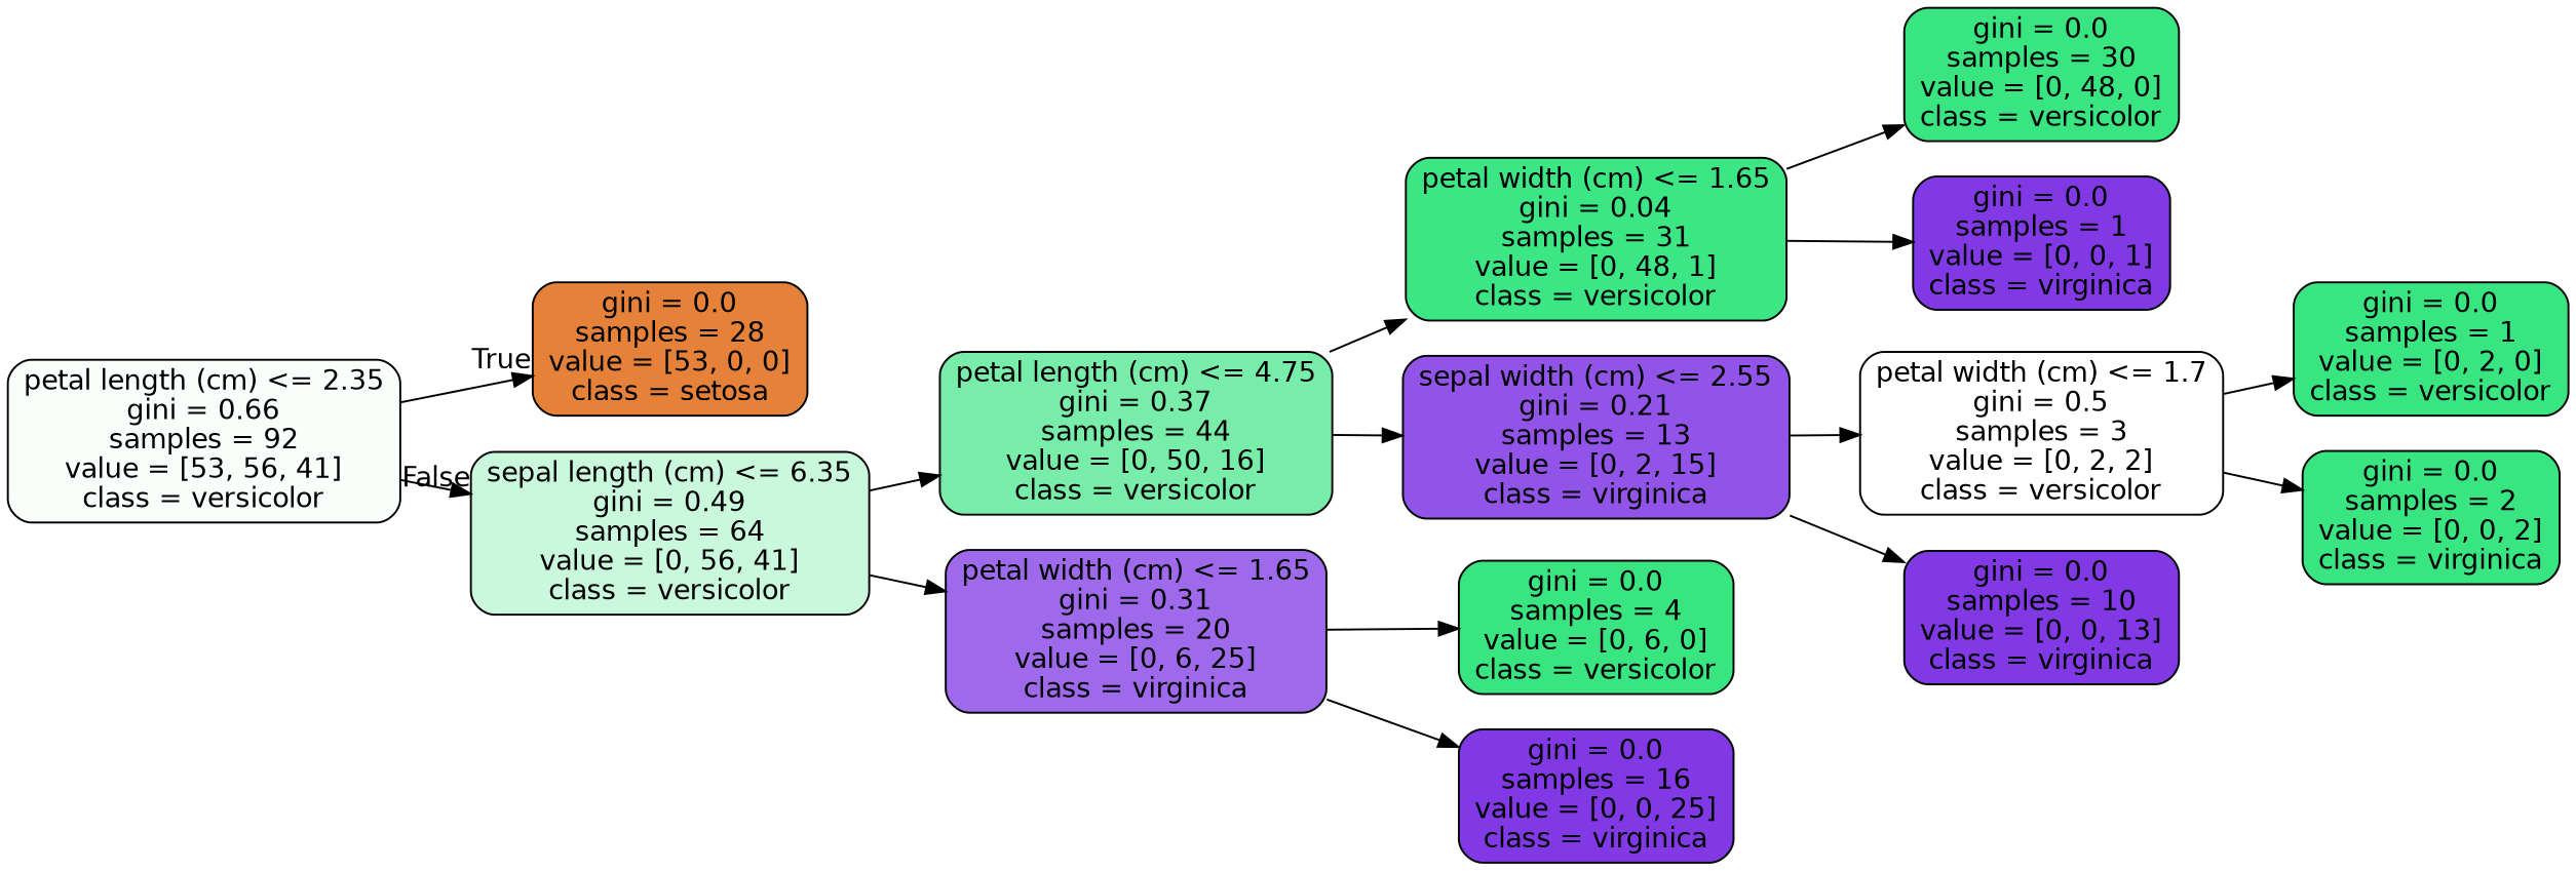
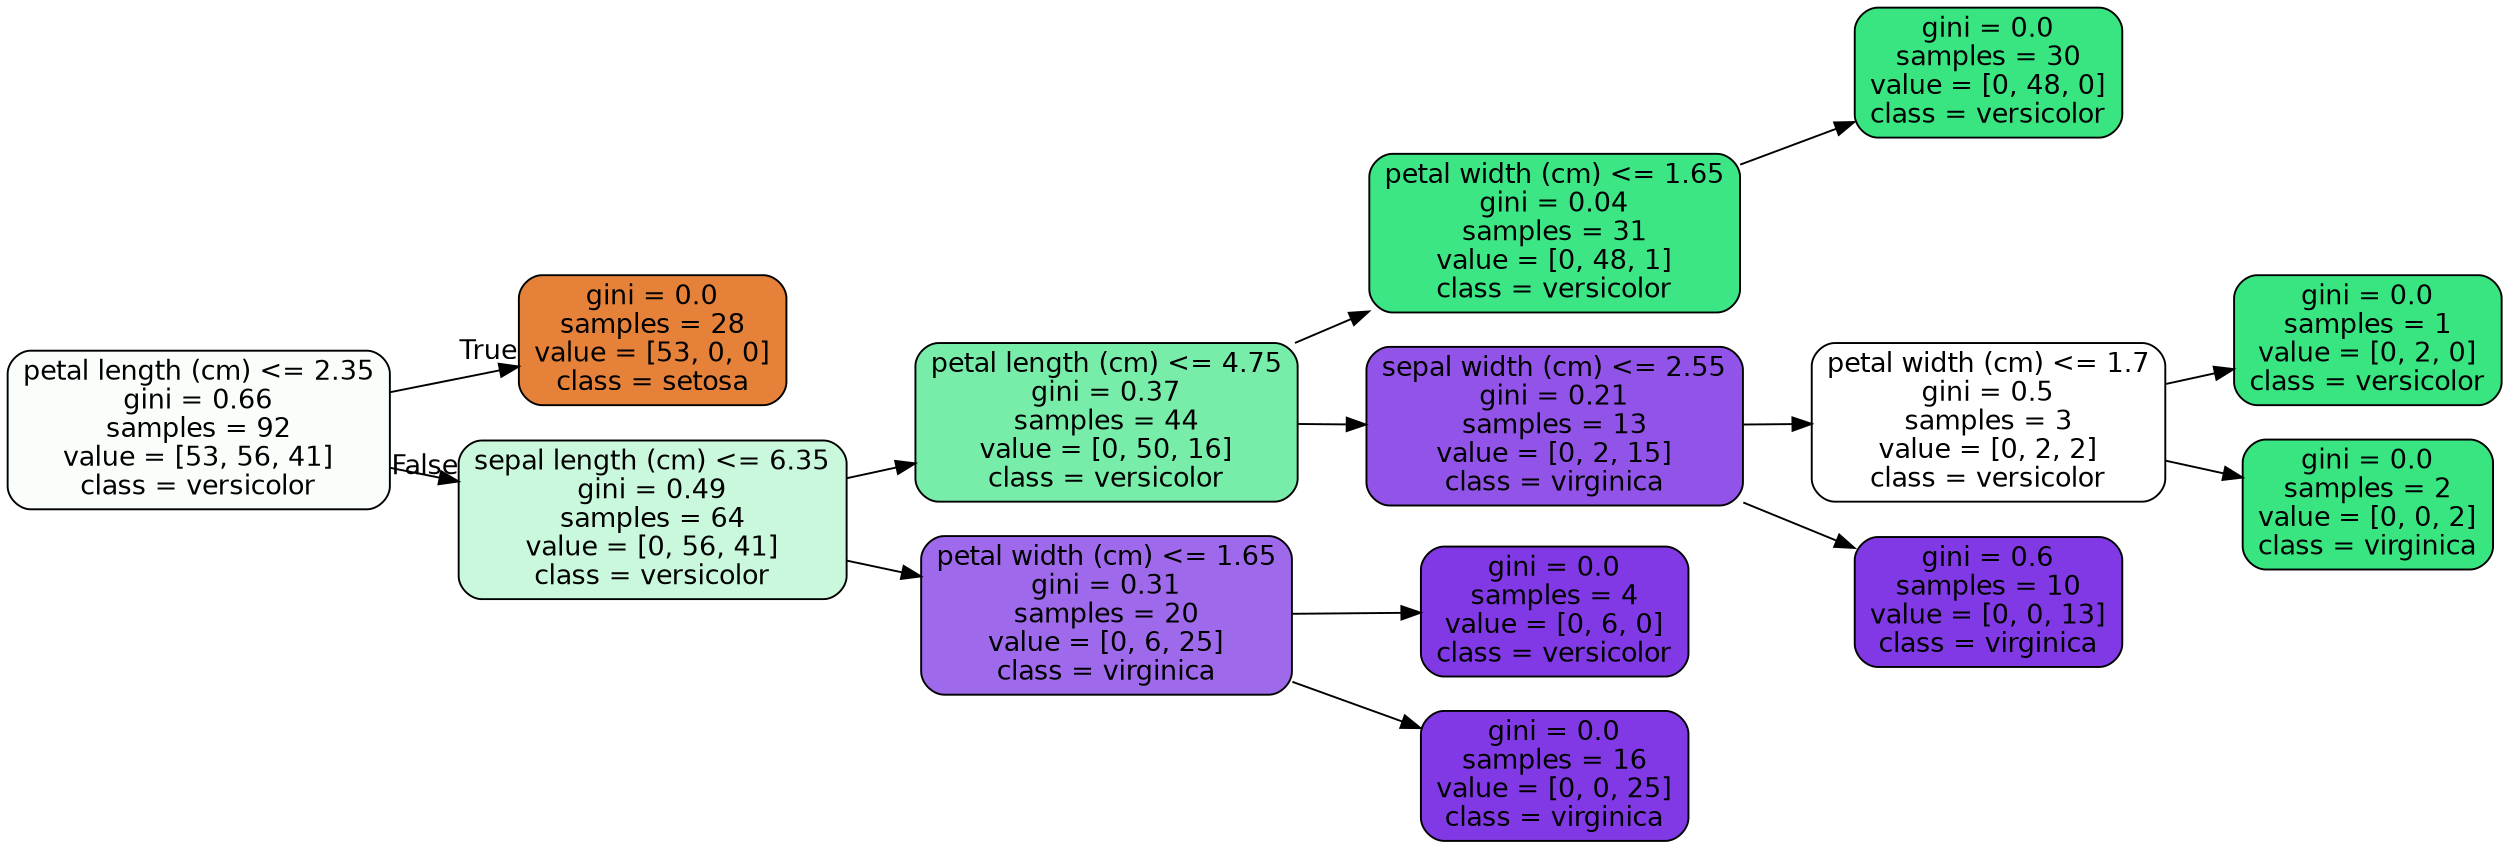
  digraph {
    rankdir=LR
    node [color=black fillcolor="#39e581" fontname=helvetica shape=box style="filled, rounded"]
    edge [fontname=helvetica]
    n1 [fillcolor="#f9fefb" label="petal length (cm) <= 2.35\ngini = 0.66\nsamples = 92\nvalue = [53, 56, 41]\nclass = versicolor"]
    n2 [fillcolor="#e58139" label="gini = 0.0\nsamples = 28\nvalue = [53, 0, 0]\nclass = setosa"]
    n3 [fillcolor="#caf8dd" label="sepal length (cm) <= 6.35\ngini = 0.49\nsamples = 64\nvalue = [0, 56, 41]\nclass = versicolor"]
    n4 [fillcolor="#78eda9" label="petal length (cm) <= 4.75\ngini = 0.37\nsamples = 44\nvalue = [0, 50, 16]\nclass = versicolor"]
    n5 [fillcolor="#9f69eb" label="petal width (cm) <= 1.65\ngini = 0.31\nsamples = 20\nvalue = [0, 6, 25]\nclass = virginica"]
    n6 [fillcolor="#3de684" label="petal width (cm) <= 1.65\ngini = 0.04\nsamples = 31\nvalue = [0, 48, 1]\nclass = versicolor"]
    n7 [fillcolor="#9253e8" label="sepal width (cm) <= 2.55\ngini = 0.21\nsamples = 13\nvalue = [0, 2, 15]\nclass = virginica"]
-   n8 [label="gini = 0.0\nsamples = 4\nvalue = [0, 6, 0]\nclass = versicolor"]
+   n8 [fillcolor="#8139e5" label="gini = 0.0\nsamples = 4\nvalue = [0, 6, 0]\nclass = versicolor"]
    n9 [fillcolor="#8139e5" label="gini = 0.0\nsamples = 16\nvalue = [0, 0, 25]\nclass = virginica"]
    n10 [label="gini = 0.0\nsamples = 30\nvalue = [0, 48, 0]\nclass = versicolor"]
-   n11 [fillcolor="#8139e5" label="gini = 0.0\nsamples = 1\nvalue = [0, 0, 1]\nclass = virginica"]
    n12 [fillcolor="#ffffff" label="petal width (cm) <= 1.7\ngini = 0.5\nsamples = 3\nvalue = [0, 2, 2]\nclass = versicolor"]
-   n13 [fillcolor="#8139e5" label="gini = 0.0\nsamples = 10\nvalue = [0, 0, 13]\nclass = virginica"]
+   n13 [fillcolor="#8139e5" label="gini = 0.6\nsamples = 10\nvalue = [0, 0, 13]\nclass = virginica"]
    n14 [label="gini = 0.0\nsamples = 1\nvalue = [0, 2, 0]\nclass = versicolor"]
    n15 [label="gini = 0.0\nsamples = 2\nvalue = [0, 0, 2]\nclass = virginica"]
    n1 -> n2 [headlabel=True labelangle=45 labeldistance=2.5]
    n1 -> n3 [headlabel=False labelangle=-45 labeldistance=2.5]
    n3 -> n4
    n3 -> n5
    n4 -> n6
    n4 -> n7
    n5 -> n8
    n5 -> n9
    n6 -> n10
-   n6 -> n11
    n7 -> n12
    n7 -> n13
    n12 -> n14
    n12 -> n15
  }
